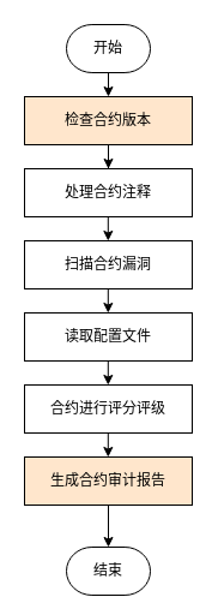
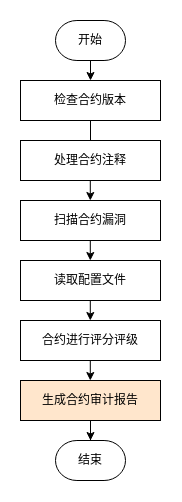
  <mxCell id="0" />
  <mxCell id="1" parent="0" />
  <mxCell id="2" style="edgeStyle=orthogonalEdgeStyle;rounded=0;orthogonalLoop=1;jettySize=auto;html=1;exitX=0.5;exitY=1;exitDx=0;exitDy=0;exitPerimeter=0;" parent="1" edge="1"><mxGeometry relative="1" as="geometry"><mxPoint x="90" y="80" as="targetPoint" /><mxPoint x="90" y="60" as="sourcePoint" /></mxGeometry></mxCell>
- <mxCell id="3" value="结束" style="strokeWidth=1;html=1;shape=mxgraph.flowchart.terminator;whiteSpace=wrap;" parent="1" vertex="1"><mxGeometry x="55" y="455" width="70" height="40" as="geometry" /></mxCell>
- <mxCell id="4" style="edgeStyle=orthogonalEdgeStyle;rounded=0;orthogonalLoop=1;jettySize=auto;html=1;exitX=0.5;exitY=1;exitDx=0;exitDy=0;" parent="1" source="5" target="6" edge="1"><mxGeometry relative="1" as="geometry" /></mxCell>
- <mxCell id="5" value="检查合约版本" style="rounded=0;whiteSpace=wrap;html=1;absoluteArcSize=1;arcSize=14;strokeWidth=1;shadow=0;sketch=0;glass=0;fillColor=#ffe6cc;" parent="1" vertex="1"><mxGeometry x="20" y="80" width="140" height="40" as="geometry" /></mxCell>
+ <mxCell id="3" value="结束" style="strokeWidth=1;html=1;shape=mxgraph.flowchart.terminator;whiteSpace=wrap;" parent="1" vertex="1"><mxGeometry x="55" y="440" width="70" height="40" as="geometry" /></mxCell>
+ <mxCell id="4" style="edgeStyle=orthogonalEdgeStyle;rounded=0;orthogonalLoop=1;jettySize=auto;html=1;exitX=0.5;exitY=1;exitDx=0;exitDy=0;endArrow=none;" parent="1" source="5" target="6" edge="1"><mxGeometry relative="1" as="geometry" /></mxCell>
+ <mxCell id="5" value="检查合约版本" style="rounded=0;whiteSpace=wrap;html=1;absoluteArcSize=1;arcSize=14;strokeWidth=1;shadow=0;sketch=0;glass=0;" parent="1" vertex="1"><mxGeometry x="20" y="80" width="140" height="40" as="geometry" /></mxCell>
  <mxCell id="6" value="处理合约注释" style="rounded=0;whiteSpace=wrap;html=1;absoluteArcSize=1;arcSize=14;strokeWidth=1;" parent="1" vertex="1"><mxGeometry x="20" y="140" width="140" height="40" as="geometry" /></mxCell>
  <mxCell id="7" style="edgeStyle=orthogonalEdgeStyle;rounded=0;orthogonalLoop=1;jettySize=auto;html=1;exitX=0.5;exitY=1;exitDx=0;exitDy=0;" parent="1" source="8" target="3" edge="1"><mxGeometry relative="1" as="geometry" /></mxCell>
  <mxCell id="8" value="生成合约审计报告" style="rounded=0;whiteSpace=wrap;html=1;absoluteArcSize=1;arcSize=14;strokeWidth=1;fillColor=#ffe6cc;" parent="1" vertex="1"><mxGeometry x="20" y="380" width="140" height="40" as="geometry" /></mxCell>
  <mxCell id="9" value="扫描合约漏洞" style="rounded=0;whiteSpace=wrap;html=1;absoluteArcSize=1;arcSize=14;strokeWidth=1;" parent="1" vertex="1"><mxGeometry x="20" y="200" width="140" height="40" as="geometry" /></mxCell>
  <mxCell id="10" value="读取配置文件" style="rounded=0;whiteSpace=wrap;html=1;absoluteArcSize=1;arcSize=14;strokeWidth=1;" parent="1" vertex="1"><mxGeometry x="20" y="260" width="140" height="40" as="geometry" /></mxCell>
  <mxCell id="11" value="合约进行评分评级" style="rounded=0;whiteSpace=wrap;html=1;absoluteArcSize=1;arcSize=14;strokeWidth=1;" parent="1" vertex="1"><mxGeometry x="20" y="320" width="140" height="40" as="geometry" /></mxCell>
  <mxCell id="12" style="edgeStyle=orthogonalEdgeStyle;rounded=0;orthogonalLoop=1;jettySize=auto;html=1;exitX=0.5;exitY=1;exitDx=0;exitDy=0;" parent="1" edge="1"><mxGeometry relative="1" as="geometry"><mxPoint x="89.8" y="360" as="sourcePoint" /><mxPoint x="89.8" y="380" as="targetPoint" /></mxGeometry></mxCell>
  <mxCell id="13" style="edgeStyle=orthogonalEdgeStyle;rounded=0;orthogonalLoop=1;jettySize=auto;html=1;exitX=0.5;exitY=1;exitDx=0;exitDy=0;" parent="1" edge="1"><mxGeometry relative="1" as="geometry"><mxPoint x="89.8" y="300" as="sourcePoint" /><mxPoint x="89.8" y="320" as="targetPoint" /></mxGeometry></mxCell>
  <mxCell id="14" style="edgeStyle=orthogonalEdgeStyle;rounded=0;orthogonalLoop=1;jettySize=auto;html=1;exitX=0.5;exitY=1;exitDx=0;exitDy=0;" parent="1" edge="1"><mxGeometry relative="1" as="geometry"><mxPoint x="89.8" y="240" as="sourcePoint" /><mxPoint x="89.8" y="260" as="targetPoint" /></mxGeometry></mxCell>
  <mxCell id="15" style="edgeStyle=orthogonalEdgeStyle;rounded=0;orthogonalLoop=1;jettySize=auto;html=1;exitX=0.5;exitY=1;exitDx=0;exitDy=0;" parent="1" edge="1"><mxGeometry relative="1" as="geometry"><mxPoint x="89.8" y="180" as="sourcePoint" /><mxPoint x="89.8" y="200" as="targetPoint" /></mxGeometry></mxCell>
  <mxCell id="16" value="开始" style="strokeWidth=1;html=1;shape=mxgraph.flowchart.terminator;whiteSpace=wrap;" vertex="1" parent="1"><mxGeometry x="55" y="20" width="70" height="40" as="geometry" /></mxCell>
